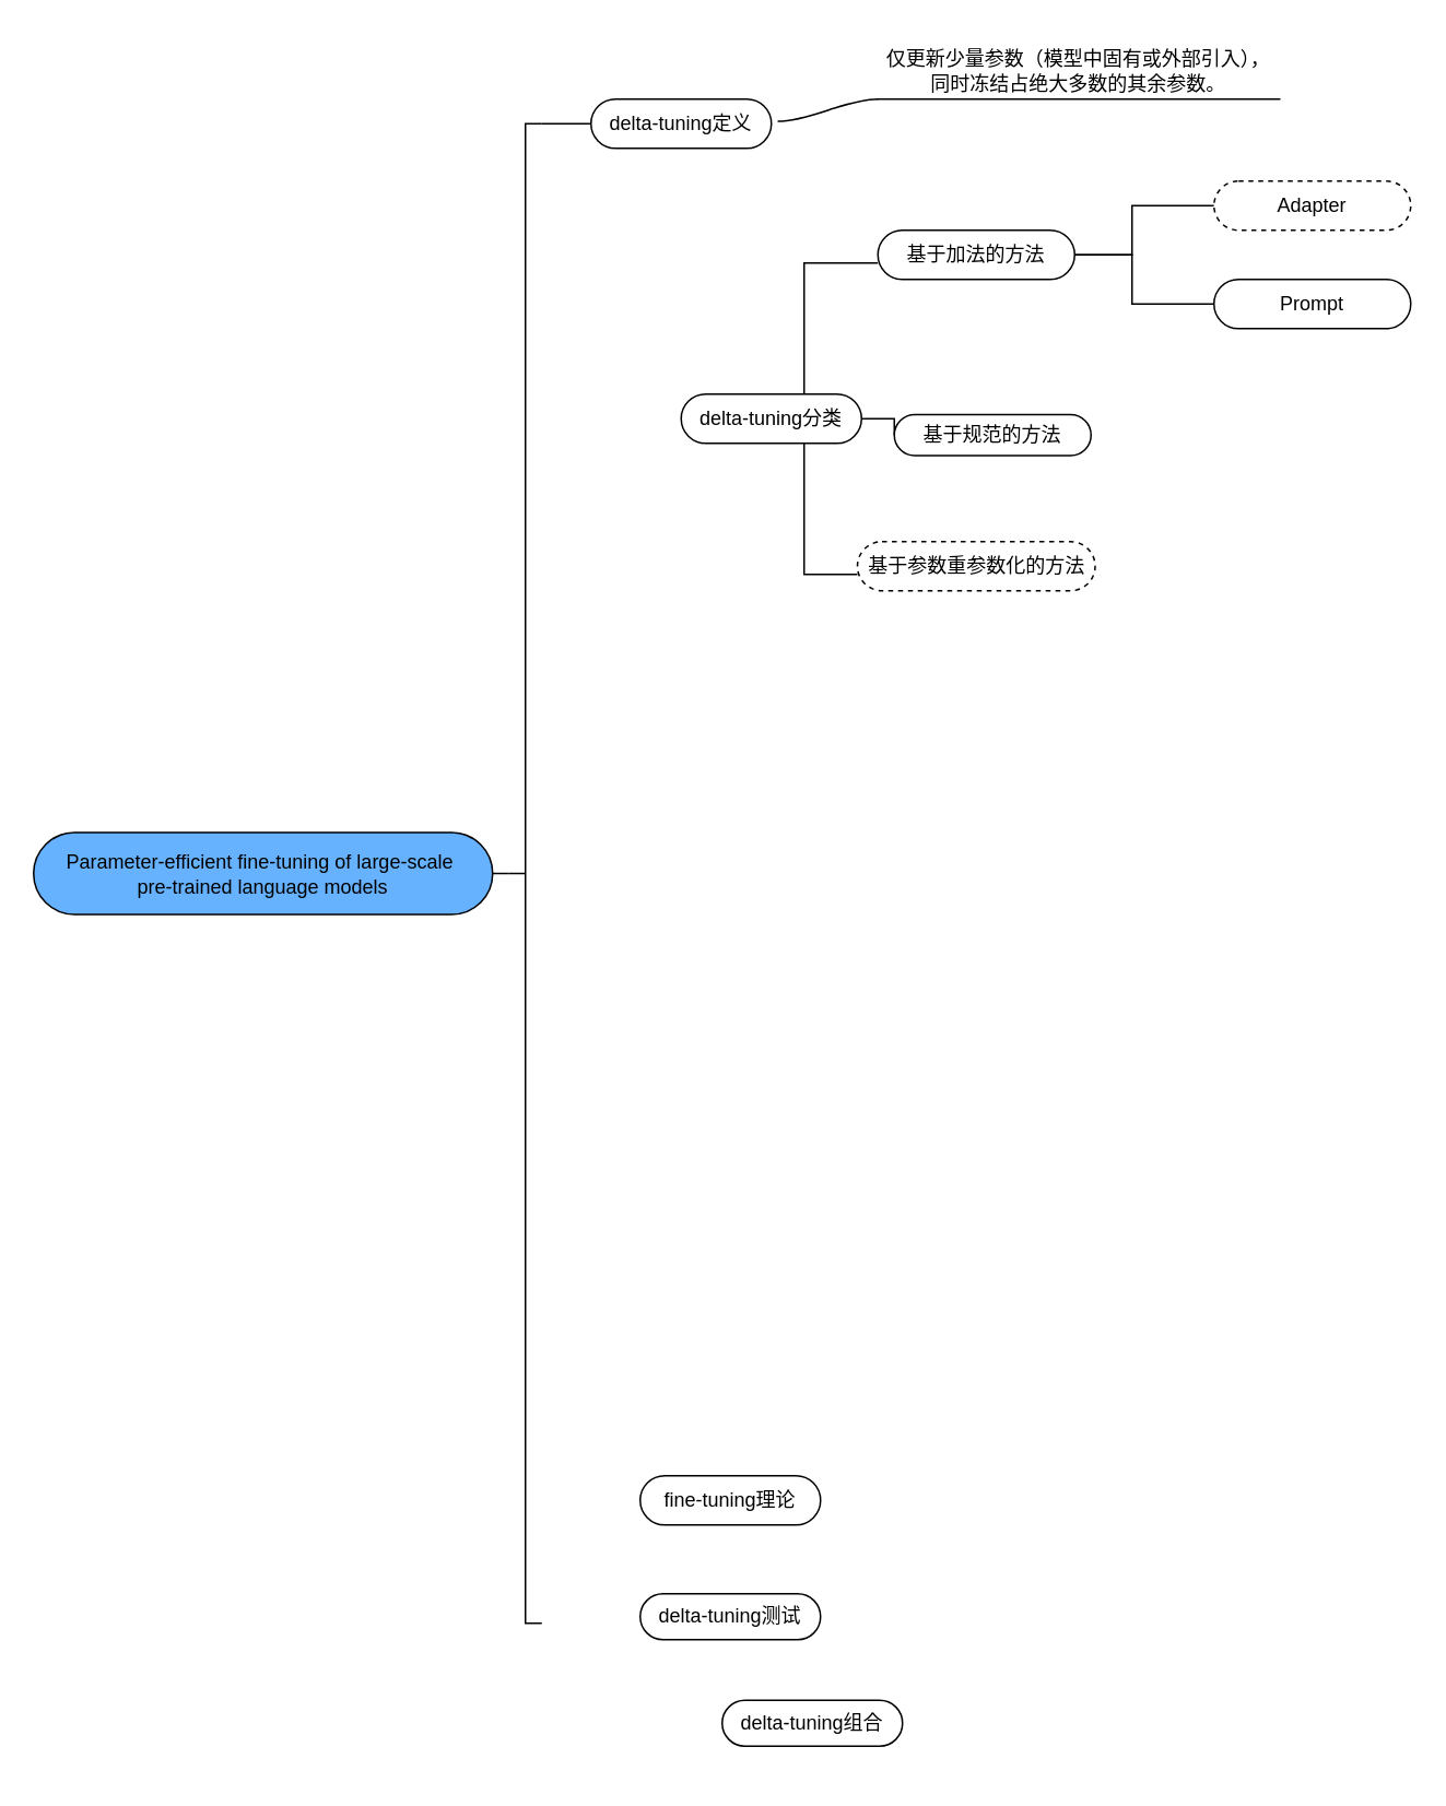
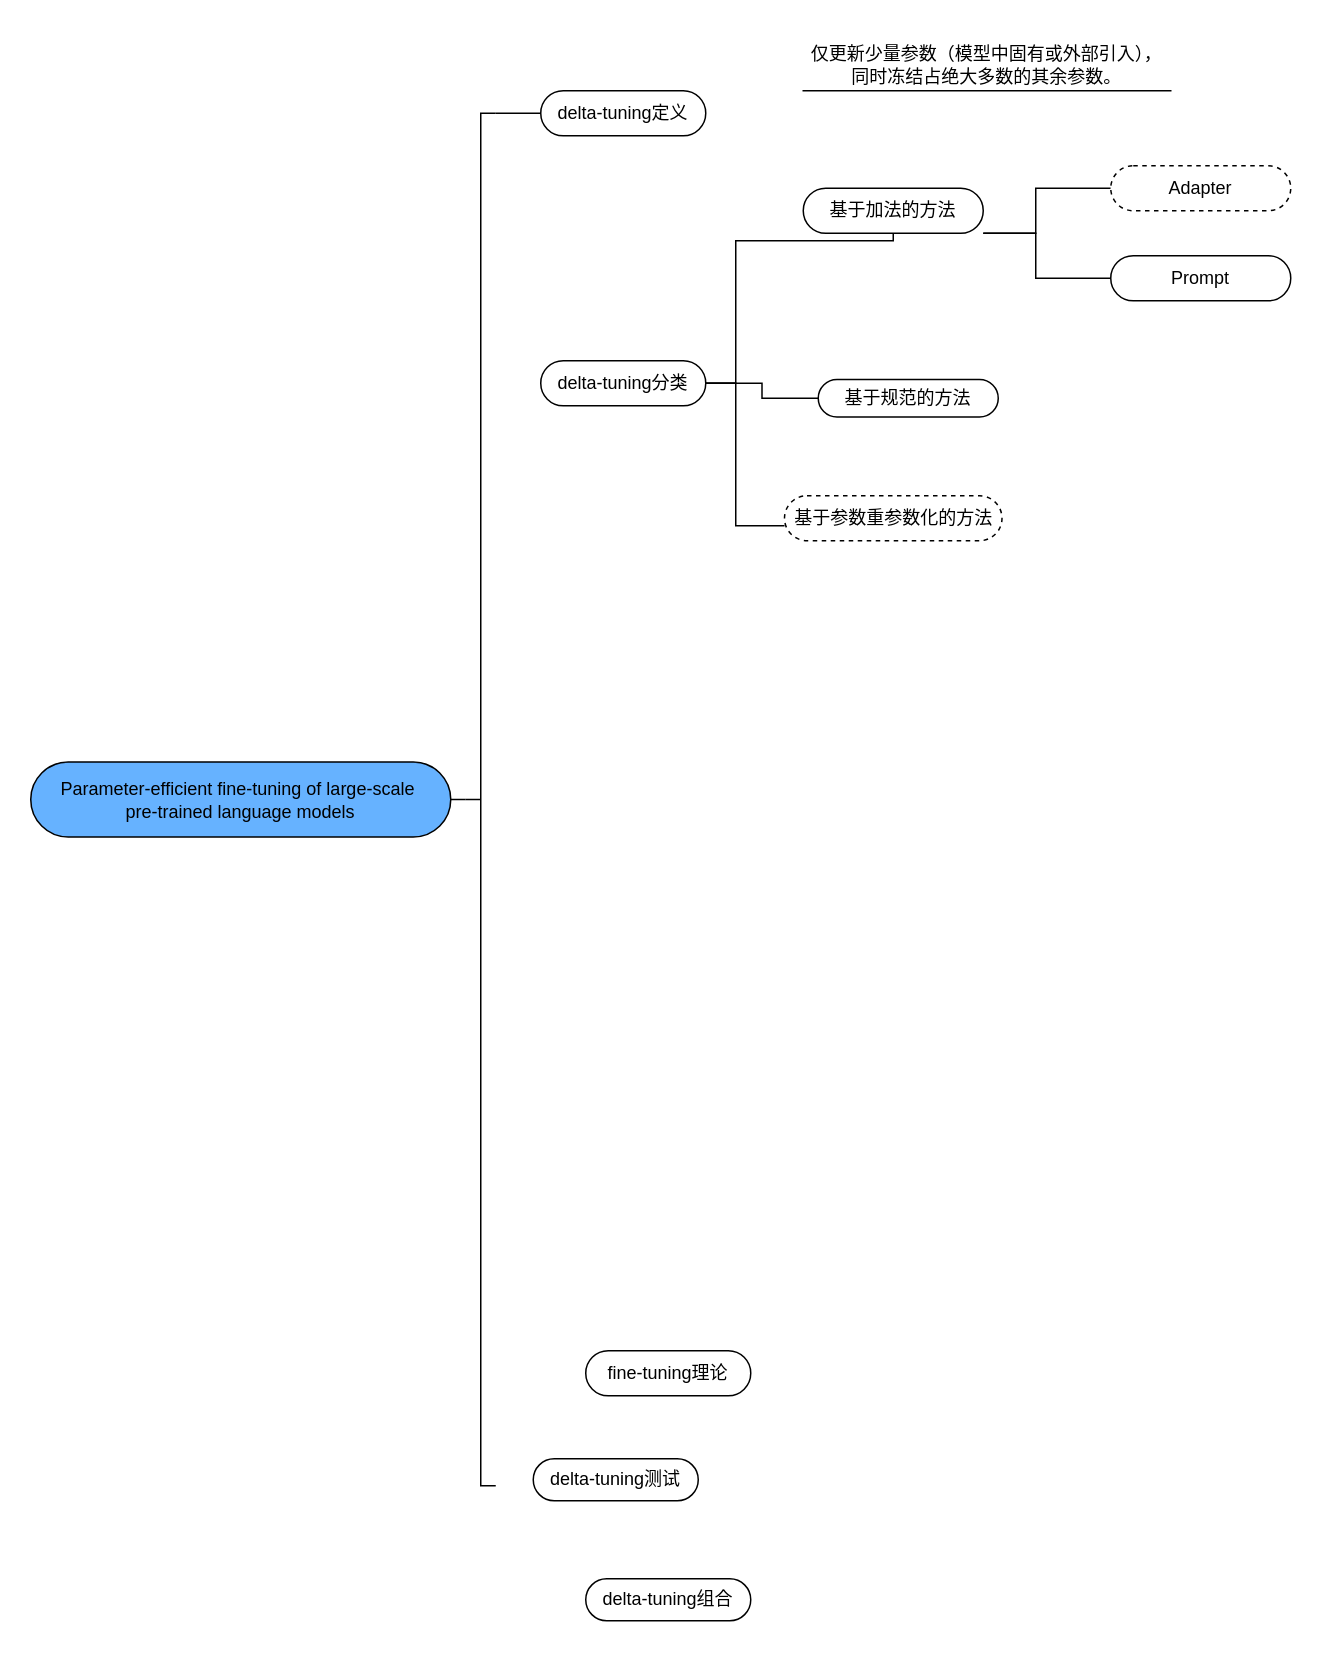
  <mxCell id="0" />
  <mxCell id="1" parent="0" />
  <mxCell id="2" value="&lt;div style=&quot;&quot;&gt;&lt;font style=&quot;font-size: 12px;&quot;&gt;Parameter-efficient fine-tuning of large-scale&amp;nbsp;&lt;/font&gt;&lt;/div&gt;&lt;div style=&quot;&quot;&gt;&lt;font style=&quot;font-size: 12px;&quot;&gt;pre-trained language models&lt;/font&gt;&lt;/div&gt;" style="whiteSpace=wrap;html=1;rounded=1;arcSize=50;align=center;verticalAlign=middle;strokeWidth=1;autosize=1;spacing=4;treeFolding=1;treeMoving=1;newEdgeStyle={&quot;edgeStyle&quot;:&quot;entityRelationEdgeStyle&quot;,&quot;startArrow&quot;:&quot;none&quot;,&quot;endArrow&quot;:&quot;none&quot;,&quot;segment&quot;:10,&quot;curved&quot;:1,&quot;sourcePerimeterSpacing&quot;:0,&quot;targetPerimeterSpacing&quot;:0};fillColor=#66B2FF;" vertex="1" parent="1"><mxGeometry x="20" y="507.5" width="280" height="50" as="geometry" /></mxCell>
  <mxCell id="3" value="delta-tuning定义" style="whiteSpace=wrap;html=1;rounded=1;arcSize=50;strokeWidth=1;spacing=4;" vertex="1" parent="1"><mxGeometry x="360" y="60" width="110" height="30" as="geometry" /></mxCell>
  <mxCell id="4" value="" style="edgeStyle=orthogonalEdgeStyle;rounded=0;orthogonalLoop=1;jettySize=auto;html=1;endArrow=none;endFill=0;" edge="1" parent="1" source="7" target="15"><mxGeometry relative="1" as="geometry"><Array as="points"><mxPoint x="490" y="255" /><mxPoint x="490" y="160" /></Array></mxGeometry></mxCell>
  <mxCell id="5" value="" style="edgeStyle=orthogonalEdgeStyle;rounded=0;orthogonalLoop=1;jettySize=auto;html=1;endArrow=none;endFill=0;" edge="1" parent="1" source="7" target="16"><mxGeometry relative="1" as="geometry"><Array as="points"><mxPoint x="490" y="255" /><mxPoint x="490" y="350" /></Array></mxGeometry></mxCell>
  <mxCell id="6" value="" style="edgeStyle=orthogonalEdgeStyle;rounded=0;orthogonalLoop=1;jettySize=auto;html=1;endArrow=none;endFill=0;" edge="1" parent="1" source="7" target="20"><mxGeometry relative="1" as="geometry" /></mxCell>
- <mxCell id="7" value="delta-tuning分类" style="whiteSpace=wrap;html=1;rounded=1;arcSize=50;strokeWidth=1;spacing=4;" vertex="1" parent="1"><mxGeometry x="415" y="240" width="110" height="30" as="geometry" /></mxCell>
- <mxCell id="8" value="delta-tuning测试" style="whiteSpace=wrap;html=1;rounded=1;arcSize=50;strokeWidth=1;spacing=4;" vertex="1" parent="1"><mxGeometry x="390" y="972" width="110" height="28" as="geometry" /></mxCell>
+ <mxCell id="7" value="delta-tuning分类" style="whiteSpace=wrap;html=1;rounded=1;arcSize=50;strokeWidth=1;spacing=4;" vertex="1" parent="1"><mxGeometry x="360" y="240" width="110" height="30" as="geometry" /></mxCell>
+ <mxCell id="8" value="delta-tuning测试" style="whiteSpace=wrap;html=1;rounded=1;arcSize=50;strokeWidth=1;spacing=4;" vertex="1" parent="1"><mxGeometry x="355" y="972" width="110" height="28" as="geometry" /></mxCell>
  <mxCell id="9" value="fine-tuning理论" style="whiteSpace=wrap;html=1;rounded=1;arcSize=50;strokeWidth=1;spacing=4;" vertex="1" parent="1"><mxGeometry x="390" y="900" width="110" height="30" as="geometry" /></mxCell>
- <mxCell id="10" value="delta-tuning组合" style="whiteSpace=wrap;html=1;rounded=1;arcSize=50;strokeWidth=1;spacing=4;" vertex="1" parent="1"><mxGeometry x="440" y="1037" width="110" height="28" as="geometry" /></mxCell>
+ <mxCell id="10" value="delta-tuning组合" style="whiteSpace=wrap;html=1;rounded=1;arcSize=50;strokeWidth=1;spacing=4;" vertex="1" parent="1"><mxGeometry x="390" y="1052" width="110" height="28" as="geometry" /></mxCell>
  <mxCell id="11" value="&lt;div&gt;仅更新少量参数（模型中固有或外部引入），&lt;/div&gt;&lt;div&gt;同时冻结占绝大多数的其余参数。&lt;/div&gt;" style="whiteSpace=wrap;html=1;shape=partialRectangle;top=0;left=0;bottom=1;right=0;points=[[0,1],[1,1]];fillColor=none;align=center;verticalAlign=bottom;routingCenterY=0.5;snapToPoint=1;recursiveResize=0;autosize=1;treeFolding=1;treeMoving=1;newEdgeStyle={&quot;edgeStyle&quot;:&quot;entityRelationEdgeStyle&quot;,&quot;startArrow&quot;:&quot;none&quot;,&quot;endArrow&quot;:&quot;none&quot;,&quot;segment&quot;:10,&quot;curved&quot;:1,&quot;sourcePerimeterSpacing&quot;:0,&quot;targetPerimeterSpacing&quot;:0};" vertex="1" parent="1"><mxGeometry x="535" y="20" width="245" height="40" as="geometry" /></mxCell>
- <mxCell id="12" value="" style="edgeStyle=entityRelationEdgeStyle;startArrow=none;endArrow=none;segment=10;curved=1;sourcePerimeterSpacing=0;targetPerimeterSpacing=0;rounded=0;exitX=1.035;exitY=0.452;exitDx=0;exitDy=0;exitPerimeter=0;" edge="1" target="11" parent="1" source="3"><mxGeometry relative="1" as="geometry"><mxPoint x="470" y="80" as="sourcePoint" /></mxGeometry></mxCell>
  <mxCell id="13" value="" style="edgeStyle=orthogonalEdgeStyle;rounded=0;orthogonalLoop=1;jettySize=auto;html=1;endArrow=none;endFill=0;" edge="1" parent="1" source="15" target="21"><mxGeometry relative="1" as="geometry"><Array as="points"><mxPoint x="690" y="155" /><mxPoint x="690" y="125" /></Array></mxGeometry></mxCell>
  <mxCell id="14" value="" style="edgeStyle=orthogonalEdgeStyle;rounded=0;orthogonalLoop=1;jettySize=auto;html=1;entryX=0;entryY=0.5;entryDx=0;entryDy=0;endArrow=none;endFill=0;" edge="1" parent="1" source="15" target="22"><mxGeometry relative="1" as="geometry"><Array as="points"><mxPoint x="690" y="155" /><mxPoint x="690" y="185" /></Array></mxGeometry></mxCell>
- <mxCell id="15" value="基于加法的方法" style="whiteSpace=wrap;html=1;rounded=1;arcSize=50;strokeWidth=1;spacing=4;" vertex="1" parent="1"><mxGeometry x="535" y="140" width="120" height="30" as="geometry" /></mxCell>
+ <mxCell id="15" value="基于加法的方法" style="whiteSpace=wrap;html=1;rounded=1;arcSize=50;strokeWidth=1;spacing=4;" vertex="1" parent="1"><mxGeometry x="535" y="125" width="120" height="30" as="geometry" /></mxCell>
  <mxCell id="16" value="基于参数重参数化的方法" style="whiteSpace=wrap;html=1;rounded=1;arcSize=50;strokeWidth=1;spacing=4;dashed=1;" vertex="1" parent="1"><mxGeometry x="522.5" y="330" width="145" height="30" as="geometry" /></mxCell>
  <mxCell id="17" style="edgeStyle=orthogonalEdgeStyle;rounded=0;orthogonalLoop=1;jettySize=auto;html=1;exitX=1;exitY=0;exitDx=0;exitDy=0;exitPerimeter=0;entryX=0;entryY=0.5;entryDx=0;entryDy=0;endArrow=none;endFill=0;" edge="1" parent="1" source="19" target="3"><mxGeometry relative="1" as="geometry" /></mxCell>
  <mxCell id="18" style="edgeStyle=orthogonalEdgeStyle;rounded=0;orthogonalLoop=1;jettySize=auto;html=1;exitX=0;exitY=0.5;exitDx=0;exitDy=0;exitPerimeter=0;entryX=1;entryY=0.5;entryDx=0;entryDy=0;endArrow=none;endFill=0;" edge="1" parent="1" source="19" target="2"><mxGeometry relative="1" as="geometry" /></mxCell>
  <mxCell id="19" value="" style="strokeWidth=1;html=1;shape=mxgraph.flowchart.annotation_2;align=left;labelPosition=right;pointerEvents=1;" vertex="1" parent="1"><mxGeometry x="310" y="75" width="20" height="915" as="geometry" /></mxCell>
  <mxCell id="20" value="基于规范的方法" style="whiteSpace=wrap;html=1;rounded=1;arcSize=50;strokeWidth=1;spacing=4;" vertex="1" parent="1"><mxGeometry x="545" y="252.5" width="120" height="25" as="geometry" /></mxCell>
  <mxCell id="21" value="Adapter" style="whiteSpace=wrap;html=1;rounded=1;arcSize=50;strokeWidth=1;spacing=4;dashed=1;" vertex="1" parent="1"><mxGeometry x="740" y="110" width="120" height="30" as="geometry" /></mxCell>
  <mxCell id="22" value="Prompt" style="whiteSpace=wrap;html=1;rounded=1;arcSize=50;strokeWidth=1;spacing=4;" vertex="1" parent="1"><mxGeometry x="740" y="170" width="120" height="30" as="geometry" /></mxCell>
